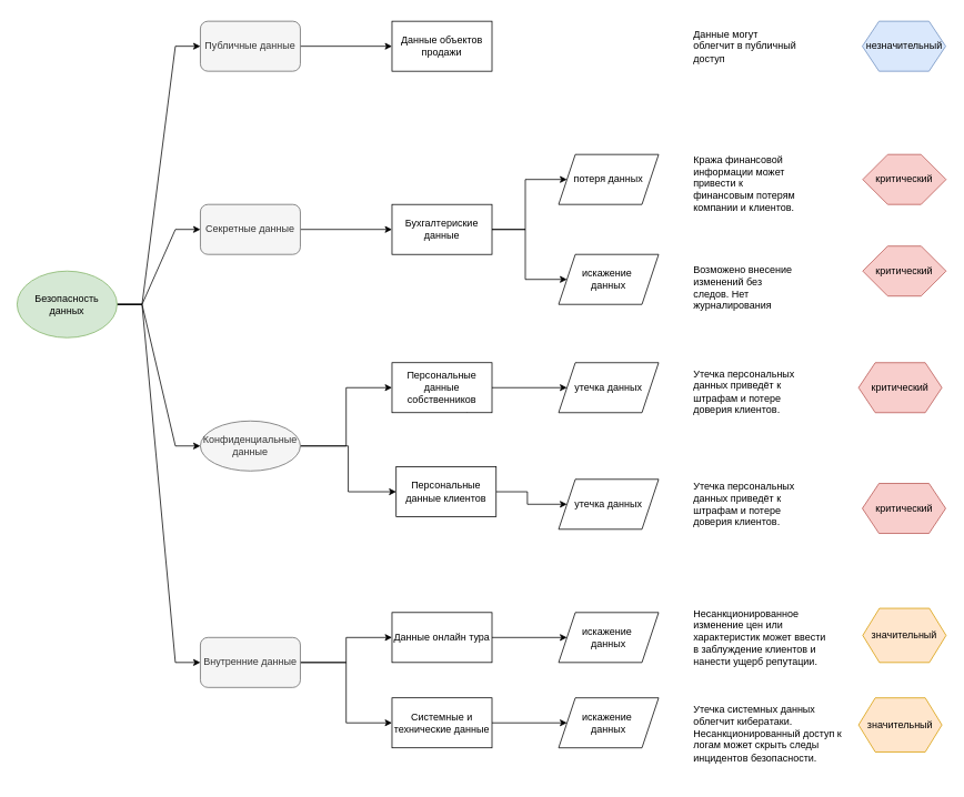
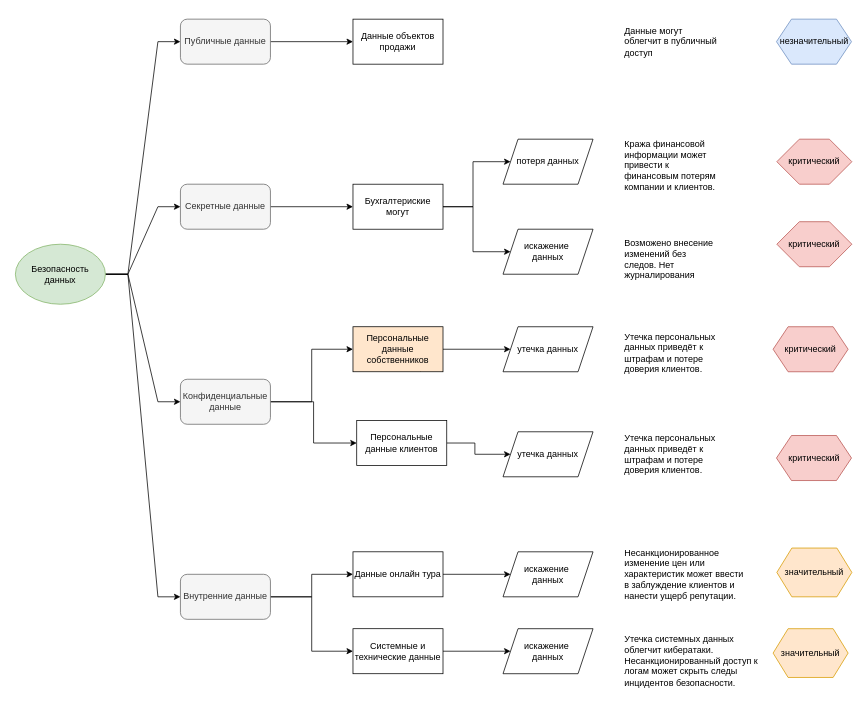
  <mxCell id="0" />
  <mxCell id="1" parent="0" />
  <mxCell id="2" style="edgeStyle=entityRelationEdgeStyle;rounded=0;orthogonalLoop=1;jettySize=auto;html=1;entryX=0;entryY=0.5;entryDx=0;entryDy=0;" edge="1" parent="1" source="6" target="11"><mxGeometry relative="1" as="geometry" /></mxCell>
  <mxCell id="3" style="edgeStyle=entityRelationEdgeStyle;rounded=0;orthogonalLoop=1;jettySize=auto;html=1;entryX=0;entryY=0.5;entryDx=0;entryDy=0;" edge="1" parent="1" source="6" target="14"><mxGeometry relative="1" as="geometry" /></mxCell>
  <mxCell id="4" style="edgeStyle=entityRelationEdgeStyle;rounded=0;orthogonalLoop=1;jettySize=auto;html=1;entryX=0;entryY=0.5;entryDx=0;entryDy=0;" edge="1" parent="1" source="6" target="16"><mxGeometry relative="1" as="geometry" /></mxCell>
  <mxCell id="5" style="edgeStyle=entityRelationEdgeStyle;rounded=0;orthogonalLoop=1;jettySize=auto;html=1;entryX=0;entryY=0.5;entryDx=0;entryDy=0;" edge="1" parent="1" source="6" target="8"><mxGeometry relative="1" as="geometry" /></mxCell>
  <mxCell id="6" value="Безопасность данных" style="ellipse;whiteSpace=wrap;html=1;fillColor=#d5e8d4;strokeColor=#82b366;" parent="1" vertex="1"><mxGeometry x="20" y="325" width="120" height="80" as="geometry" /></mxCell>
  <mxCell id="7" value="" style="edgeStyle=orthogonalEdgeStyle;rounded=0;orthogonalLoop=1;jettySize=auto;html=1;" parent="1" source="8" target="25" edge="1"><mxGeometry relative="1" as="geometry" /></mxCell>
  <mxCell id="8" value="Публичные данные" style="rounded=1;whiteSpace=wrap;html=1;fillColor=#f5f5f5;fontColor=#333333;strokeColor=#666666;" parent="1" vertex="1"><mxGeometry x="240" y="25" width="120" height="60" as="geometry" /></mxCell>
  <mxCell id="9" value="" style="edgeStyle=orthogonalEdgeStyle;rounded=0;orthogonalLoop=1;jettySize=auto;html=1;" edge="1" parent="1" source="11" target="24"><mxGeometry relative="1" as="geometry" /></mxCell>
  <mxCell id="10" style="edgeStyle=orthogonalEdgeStyle;rounded=0;orthogonalLoop=1;jettySize=auto;html=1;entryX=0;entryY=0.5;entryDx=0;entryDy=0;" edge="1" parent="1" source="11" target="46"><mxGeometry relative="1" as="geometry" /></mxCell>
  <mxCell id="11" value="Внутренние данные" style="rounded=1;whiteSpace=wrap;html=1;fillColor=#f5f5f5;fontColor=#333333;strokeColor=#666666;" parent="1" vertex="1"><mxGeometry x="240" y="765" width="120" height="60" as="geometry" /></mxCell>
  <mxCell id="12" style="edgeStyle=orthogonalEdgeStyle;rounded=0;orthogonalLoop=1;jettySize=auto;html=1;entryX=0;entryY=0.5;entryDx=0;entryDy=0;" edge="1" parent="1" source="14" target="31"><mxGeometry relative="1" as="geometry" /></mxCell>
  <mxCell id="13" style="edgeStyle=orthogonalEdgeStyle;rounded=0;orthogonalLoop=1;jettySize=auto;html=1;entryX=0;entryY=0.5;entryDx=0;entryDy=0;" edge="1" parent="1" source="14" target="22"><mxGeometry relative="1" as="geometry" /></mxCell>
- <mxCell id="14" value="Конфиденциальные данные" style="ellipse;whiteSpace=wrap;html=1;fillColor=#f5f5f5;fontColor=#333333;strokeColor=#666666;" parent="1" vertex="1"><mxGeometry x="240" y="505" width="120" height="60" as="geometry" /></mxCell>
+ <mxCell id="14" value="Конфиденциальные данные" style="rounded=1;whiteSpace=wrap;html=1;fillColor=#f5f5f5;fontColor=#333333;strokeColor=#666666;" parent="1" vertex="1"><mxGeometry x="240" y="505" width="120" height="60" as="geometry" /></mxCell>
  <mxCell id="15" value="" style="edgeStyle=orthogonalEdgeStyle;rounded=0;orthogonalLoop=1;jettySize=auto;html=1;exitX=1;exitY=0.5;exitDx=0;exitDy=0;" edge="1" parent="1" source="16" target="35"><mxGeometry relative="1" as="geometry"><mxPoint x="430" y="275" as="sourcePoint" /></mxGeometry></mxCell>
  <mxCell id="16" value="Секретные данные" style="rounded=1;whiteSpace=wrap;html=1;fillColor=#f5f5f5;fontColor=#333333;strokeColor=#666666;" parent="1" vertex="1"><mxGeometry x="240" y="245" width="120" height="60" as="geometry" /></mxCell>
  <mxCell id="17" value="искажение&amp;nbsp;&lt;div&gt;данных&lt;/div&gt;" style="shape=parallelogram;perimeter=parallelogramPerimeter;whiteSpace=wrap;html=1;fixedSize=1;" parent="1" vertex="1"><mxGeometry x="670" y="735" width="120" height="60" as="geometry" /></mxCell>
  <mxCell id="18" value="утечка данных" style="shape=parallelogram;perimeter=parallelogramPerimeter;whiteSpace=wrap;html=1;fixedSize=1;" parent="1" vertex="1"><mxGeometry x="670" y="575" width="120" height="60" as="geometry" /></mxCell>
  <mxCell id="19" value="незначительный" style="shape=hexagon;perimeter=hexagonPerimeter2;whiteSpace=wrap;html=1;fixedSize=1;fillColor=#dae8fc;strokeColor=#6c8ebf;" parent="1" vertex="1"><mxGeometry x="1034.5" y="25" width="100" height="60" as="geometry" /></mxCell>
  <mxCell id="20" value="критический" style="shape=hexagon;perimeter=hexagonPerimeter2;whiteSpace=wrap;html=1;fixedSize=1;fillColor=#f8cecc;strokeColor=#b85450;size=30;" parent="1" vertex="1"><mxGeometry x="1035" y="295" width="100" height="60" as="geometry" /></mxCell>
  <mxCell id="21" style="edgeStyle=orthogonalEdgeStyle;rounded=0;orthogonalLoop=1;jettySize=auto;html=1;entryX=0;entryY=0.5;entryDx=0;entryDy=0;" edge="1" parent="1" source="22" target="18"><mxGeometry relative="1" as="geometry" /></mxCell>
  <mxCell id="22" value="Персональные данные клиентов" style="rounded=0;whiteSpace=wrap;html=1;" parent="1" vertex="1"><mxGeometry x="475" y="560" width="120" height="60" as="geometry" /></mxCell>
  <mxCell id="23" value="" style="edgeStyle=orthogonalEdgeStyle;rounded=0;orthogonalLoop=1;jettySize=auto;html=1;" edge="1" parent="1" source="24" target="17"><mxGeometry relative="1" as="geometry" /></mxCell>
  <mxCell id="24" value="Данные онлайн тура" style="rounded=0;whiteSpace=wrap;html=1;" parent="1" vertex="1"><mxGeometry x="470" y="735" width="120" height="60" as="geometry" /></mxCell>
  <mxCell id="25" value="Данные объектов продажи" style="rounded=0;whiteSpace=wrap;html=1;" parent="1" vertex="1"><mxGeometry x="470" y="25" width="120" height="60" as="geometry" /></mxCell>
  <mxCell id="26" value="критический" style="shape=hexagon;perimeter=hexagonPerimeter2;whiteSpace=wrap;html=1;fixedSize=1;fillColor=#f8cecc;strokeColor=#b85450;" parent="1" vertex="1"><mxGeometry x="1030" y="435" width="100" height="60" as="geometry" /></mxCell>
  <mxCell id="27" value="значительный" style="shape=hexagon;perimeter=hexagonPerimeter2;whiteSpace=wrap;html=1;fixedSize=1;fillColor=#ffe6cc;strokeColor=#d79b00;" parent="1" vertex="1"><mxGeometry x="1035" y="730" width="100" height="65" as="geometry" /></mxCell>
  <mxCell id="28" value="потеря данных" style="shape=parallelogram;perimeter=parallelogramPerimeter;whiteSpace=wrap;html=1;fixedSize=1;" parent="1" vertex="1"><mxGeometry x="670" y="185" width="120" height="60" as="geometry" /></mxCell>
  <mxCell id="29" value="" style="edgeStyle=orthogonalEdgeStyle;rounded=0;orthogonalLoop=1;jettySize=auto;html=1;" parent="1" source="31" target="32" edge="1"><mxGeometry relative="1" as="geometry" /></mxCell>
  <mxCell id="30" style="edgeStyle=orthogonalEdgeStyle;rounded=0;orthogonalLoop=1;jettySize=auto;html=1;exitX=0.75;exitY=1;exitDx=0;exitDy=0;" edge="1" parent="1" source="31"><mxGeometry relative="1" as="geometry"><mxPoint x="560" y="485" as="targetPoint" /></mxGeometry></mxCell>
- <mxCell id="31" value="Персональные данные собственников" style="rounded=0;whiteSpace=wrap;html=1;" parent="1" vertex="1"><mxGeometry x="470" y="435" width="120" height="60" as="geometry" /></mxCell>
+ <mxCell id="31" value="Персональные данные собственников" style="rounded=0;whiteSpace=wrap;html=1;fillColor=#ffe6cc;" parent="1" vertex="1"><mxGeometry x="470" y="435" width="120" height="60" as="geometry" /></mxCell>
  <mxCell id="32" value="утечка данных" style="shape=parallelogram;perimeter=parallelogramPerimeter;whiteSpace=wrap;html=1;fixedSize=1;" parent="1" vertex="1"><mxGeometry x="670" y="435" width="120" height="60" as="geometry" /></mxCell>
  <mxCell id="33" style="edgeStyle=orthogonalEdgeStyle;rounded=0;orthogonalLoop=1;jettySize=auto;html=1;" parent="1" source="35" target="28" edge="1"><mxGeometry relative="1" as="geometry" /></mxCell>
  <mxCell id="34" style="edgeStyle=orthogonalEdgeStyle;rounded=0;orthogonalLoop=1;jettySize=auto;html=1;" parent="1" source="35" target="36" edge="1"><mxGeometry relative="1" as="geometry" /></mxCell>
- <mxCell id="35" value="Бухгалтериские данные" style="rounded=0;whiteSpace=wrap;html=1;" parent="1" vertex="1"><mxGeometry x="470" y="245" width="120" height="60" as="geometry" /></mxCell>
+ <mxCell id="35" value="Бухгалтериские могут" style="rounded=0;whiteSpace=wrap;html=1;" parent="1" vertex="1"><mxGeometry x="470" y="245" width="120" height="60" as="geometry" /></mxCell>
  <mxCell id="36" value="искажение&amp;nbsp;&lt;div&gt;данных&lt;/div&gt;" style="shape=parallelogram;perimeter=parallelogramPerimeter;whiteSpace=wrap;html=1;fixedSize=1;" parent="1" vertex="1"><mxGeometry x="670" y="305" width="120" height="60" as="geometry" /></mxCell>
  <mxCell id="37" value="критический" style="shape=hexagon;perimeter=hexagonPerimeter2;whiteSpace=wrap;html=1;fixedSize=1;fillColor=#f8cecc;strokeColor=#b85450;size=30;" parent="1" vertex="1"><mxGeometry x="1035" y="185" width="100" height="60" as="geometry" /></mxCell>
  <mxCell id="38" value="Данные могут облегчит в публичный доступ" style="text;html=1;align=left;verticalAlign=middle;whiteSpace=wrap;rounded=0;" vertex="1" parent="1"><mxGeometry x="830" y="20" width="130" height="70" as="geometry" /></mxCell>
  <mxCell id="39" value="Кража финансовой информации может привести к финансовым потерям компании и клиентов." style="text;html=1;align=left;verticalAlign=middle;whiteSpace=wrap;rounded=0;" vertex="1" parent="1"><mxGeometry x="830" y="185" width="130" height="70" as="geometry" /></mxCell>
  <mxCell id="40" value="Возможено внесение изменений без&amp;nbsp; следов. Нет журналирования" style="text;html=1;align=left;verticalAlign=middle;whiteSpace=wrap;rounded=0;" vertex="1" parent="1"><mxGeometry x="830" y="310" width="130" height="70" as="geometry" /></mxCell>
  <mxCell id="41" value="Утечка персональных данных приведёт к штрафам и потере доверия клиентов." style="text;html=1;align=left;verticalAlign=middle;whiteSpace=wrap;rounded=0;" vertex="1" parent="1"><mxGeometry x="830" y="435" width="140" height="70" as="geometry" /></mxCell>
  <mxCell id="42" value="критический" style="shape=hexagon;perimeter=hexagonPerimeter2;whiteSpace=wrap;html=1;fixedSize=1;fillColor=#f8cecc;strokeColor=#b85450;" vertex="1" parent="1"><mxGeometry x="1034.5" y="580" width="100" height="60" as="geometry" /></mxCell>
  <mxCell id="43" value="Несанкционированное изменение цен или характеристик может ввести в заблуждение клиентов и нанести ущерб репутации." style="text;html=1;align=left;verticalAlign=middle;whiteSpace=wrap;rounded=0;" vertex="1" parent="1"><mxGeometry x="830" y="730" width="170" height="70" as="geometry" /></mxCell>
  <mxCell id="44" value="Утечка персональных данных приведёт к штрафам и потере доверия клиентов." style="text;html=1;align=left;verticalAlign=middle;whiteSpace=wrap;rounded=0;" vertex="1" parent="1"><mxGeometry x="830" y="570" width="140" height="70" as="geometry" /></mxCell>
  <mxCell id="45" style="edgeStyle=orthogonalEdgeStyle;rounded=0;orthogonalLoop=1;jettySize=auto;html=1;" edge="1" parent="1" source="46" target="47"><mxGeometry relative="1" as="geometry" /></mxCell>
  <mxCell id="46" value="Системные и технические данные" style="rounded=0;whiteSpace=wrap;html=1;" vertex="1" parent="1"><mxGeometry x="470" y="837.5" width="120" height="60" as="geometry" /></mxCell>
  <mxCell id="47" value="искажение&amp;nbsp;&lt;div&gt;данных&lt;/div&gt;" style="shape=parallelogram;perimeter=parallelogramPerimeter;whiteSpace=wrap;html=1;fixedSize=1;" vertex="1" parent="1"><mxGeometry x="670" y="837.5" width="120" height="60" as="geometry" /></mxCell>
  <mxCell id="48" value="Утечка системных данных &#10;облегчит кибератаки.&#10;Несанкционированный доступ к логам может скрыть следы инцидентов безопасности." style="text;whiteSpace=wrap;" vertex="1" parent="1"><mxGeometry x="830" y="837.5" width="190" height="97.5" as="geometry" /></mxCell>
  <mxCell id="49" value="значительный" style="shape=hexagon;perimeter=hexagonPerimeter2;whiteSpace=wrap;html=1;fixedSize=1;fillColor=#ffe6cc;strokeColor=#d79b00;" vertex="1" parent="1"><mxGeometry x="1030" y="837.5" width="100" height="65" as="geometry" /></mxCell>
